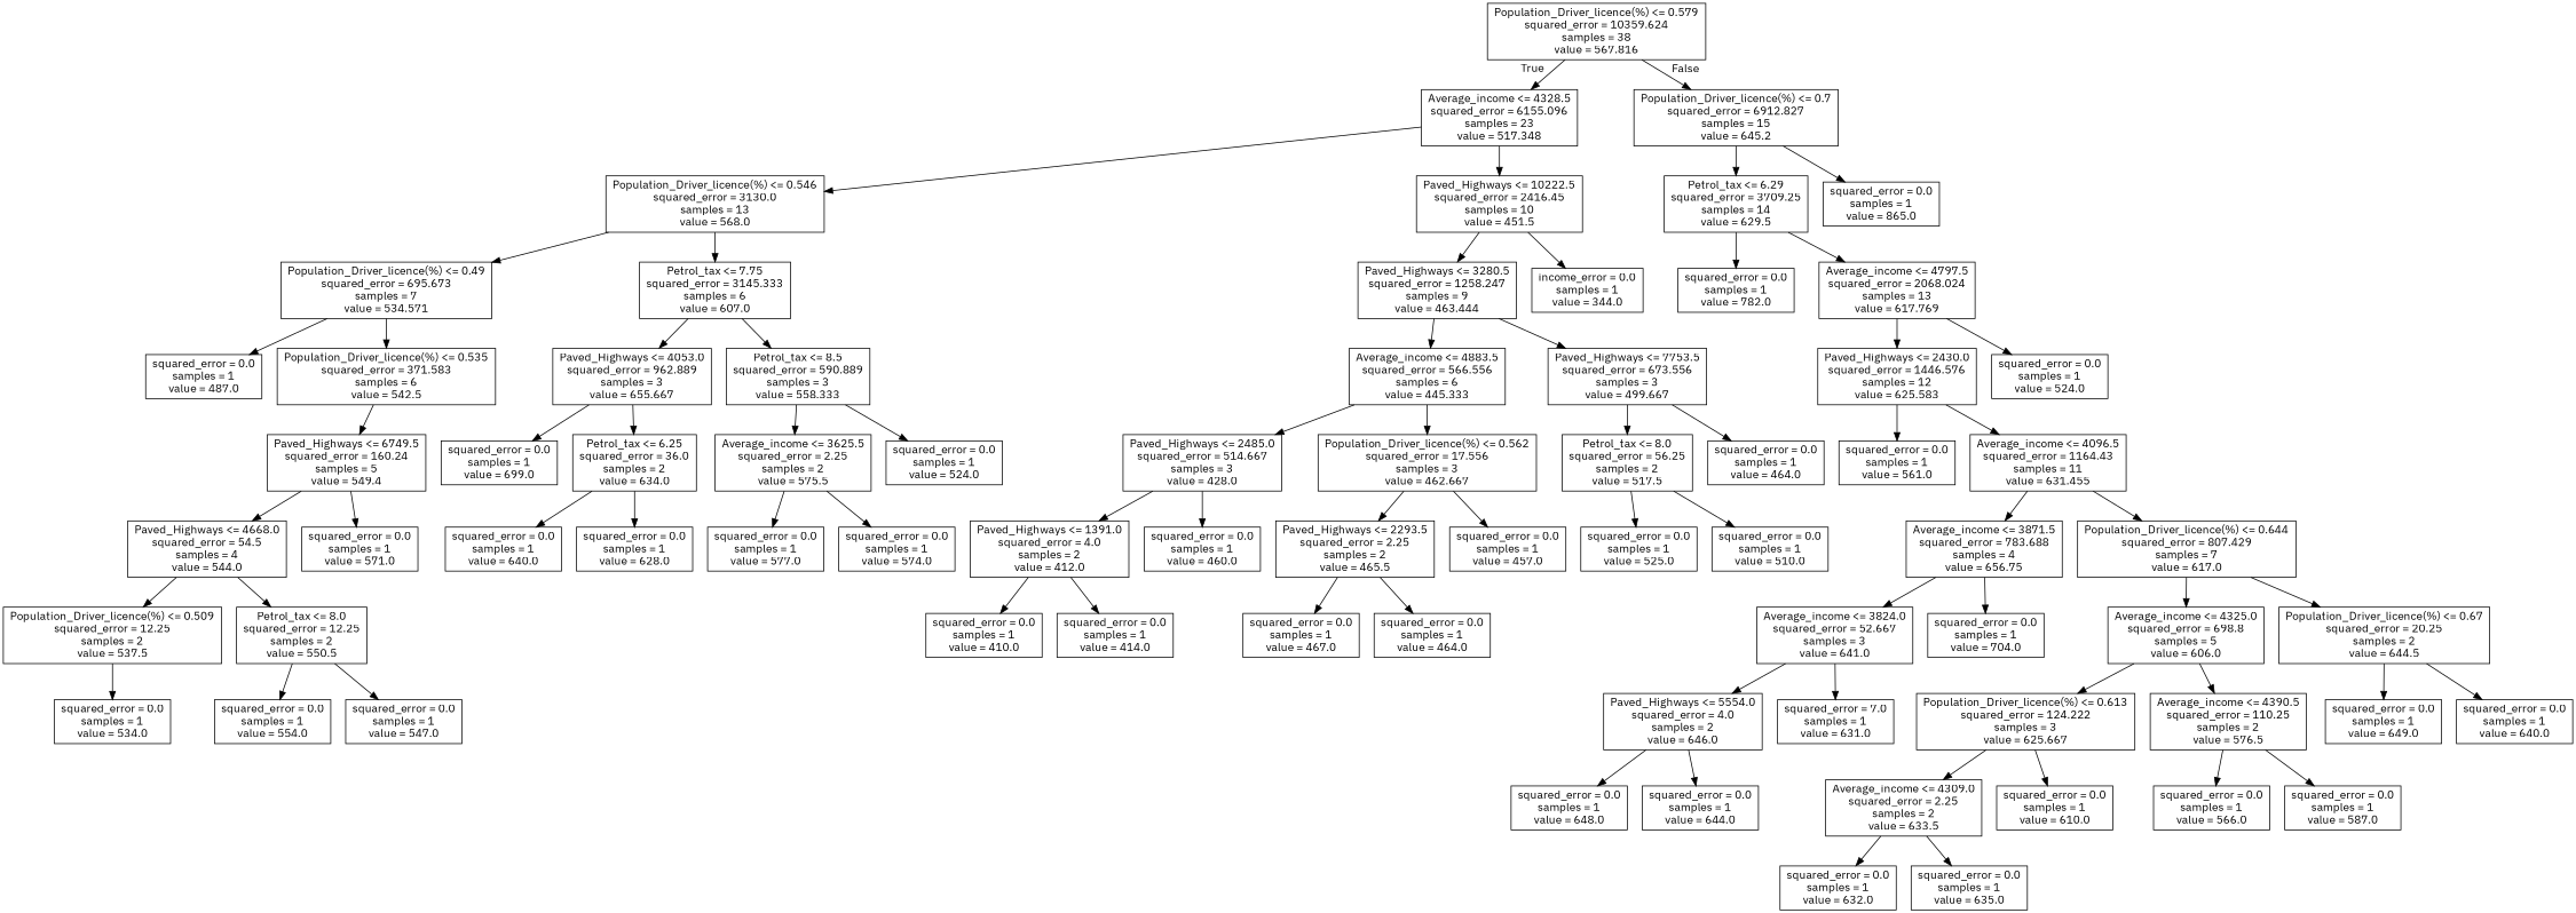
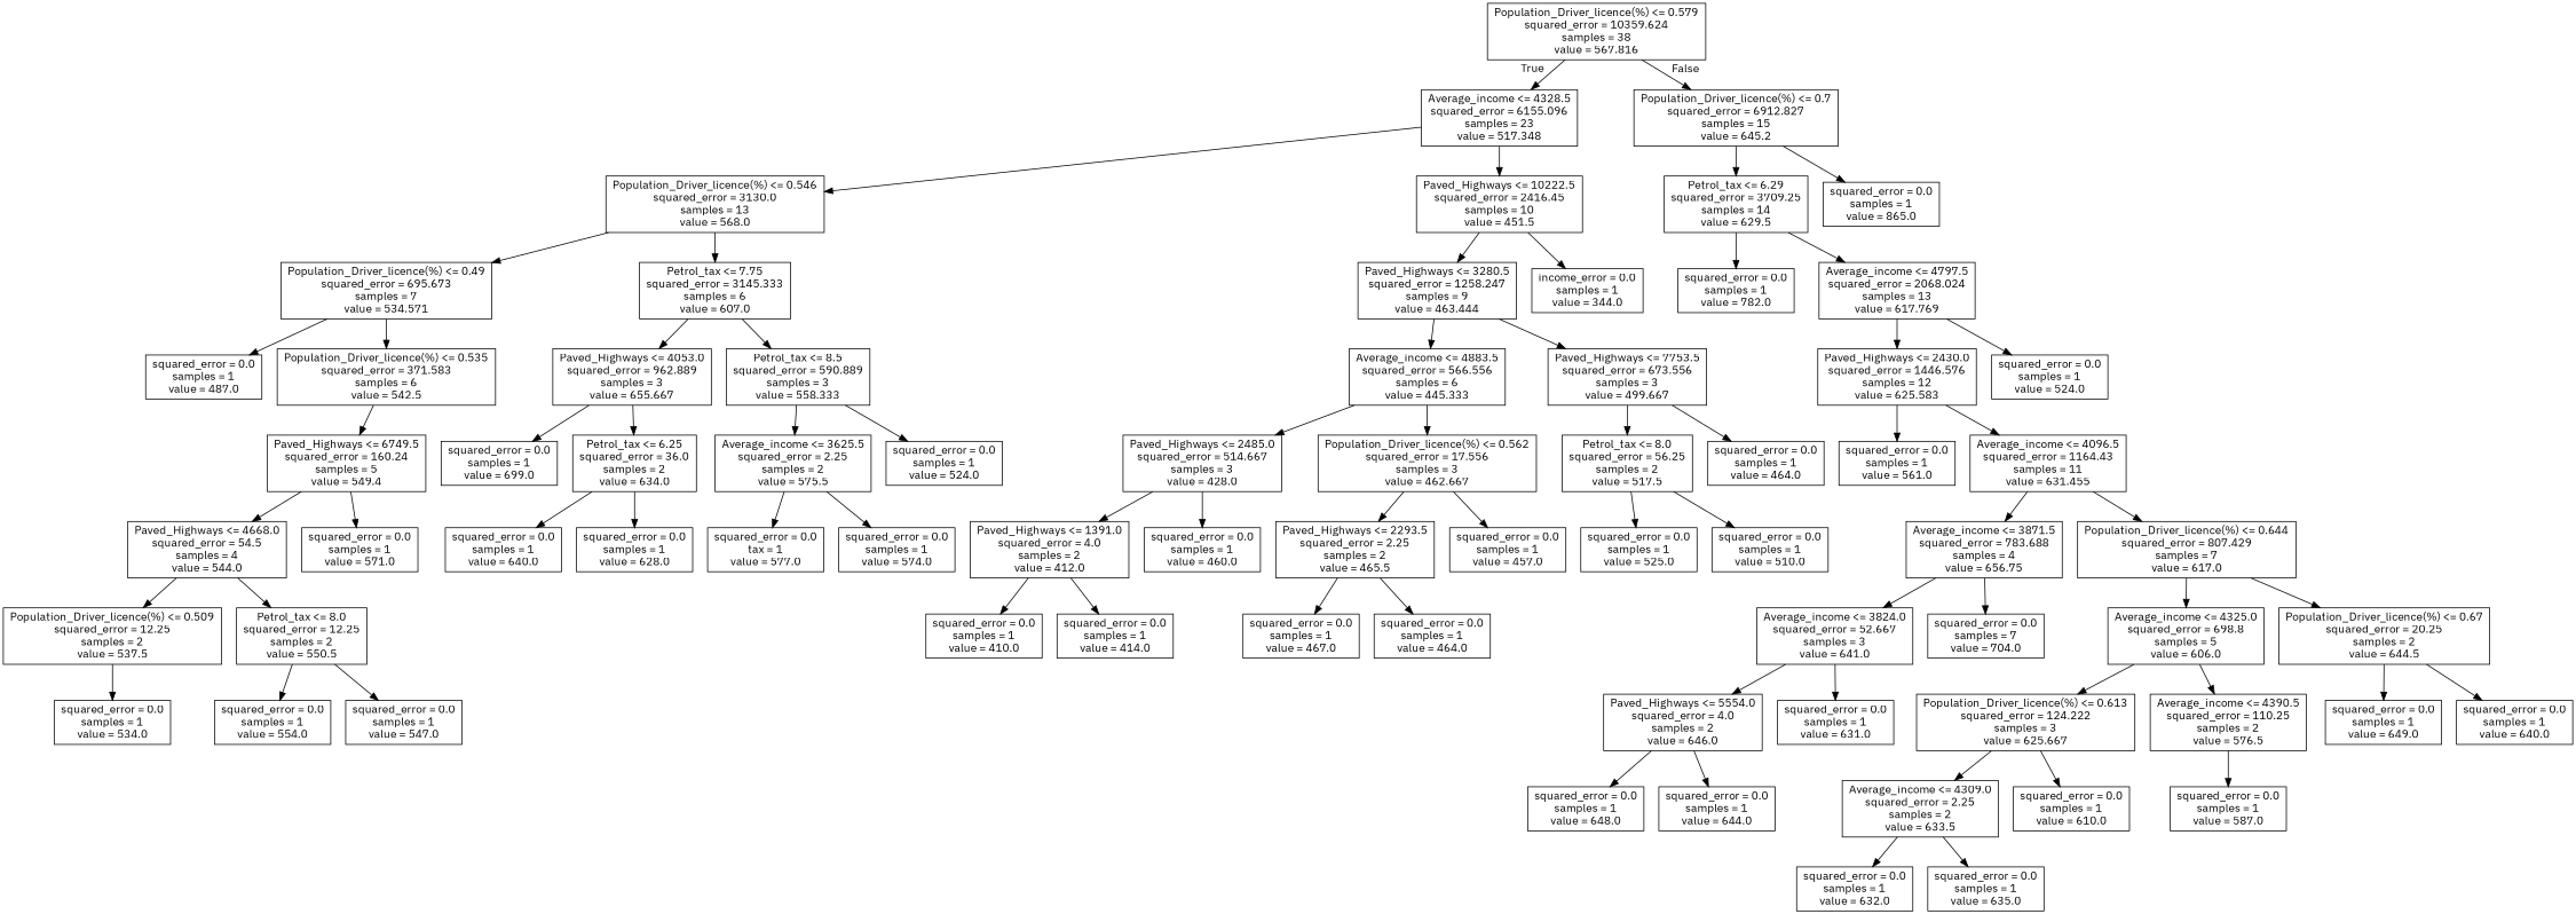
  digraph {
    fontname="IBM Plex Sans"
    node [fontname="IBM Plex Sans" shape=box]
    edge [fontname="IBM Plex Sans"]
    n1 [label="Population_Driver_licence(%) <= 0.579\nsquared_error = 10359.624\nsamples = 38\nvalue = 567.816"]
    n2 [label="Average_income <= 4328.5\nsquared_error = 6155.096\nsamples = 23\nvalue = 517.348"]
    n3 [label="Population_Driver_licence(%) <= 0.7\nsquared_error = 6912.827\nsamples = 15\nvalue = 645.2"]
    n4 [label="Population_Driver_licence(%) <= 0.546\nsquared_error = 3130.0\nsamples = 13\nvalue = 568.0"]
    n5 [label="Paved_Highways <= 10222.5\nsquared_error = 2416.45\nsamples = 10\nvalue = 451.5"]
    n6 [label="Petrol_tax <= 6.29\nsquared_error = 3709.25\nsamples = 14\nvalue = 629.5"]
    n7 [label="squared_error = 0.0\nsamples = 1\nvalue = 865.0"]
    n8 [label="Population_Driver_licence(%) <= 0.49\nsquared_error = 695.673\nsamples = 7\nvalue = 534.571"]
    n9 [label="Petrol_tax <= 7.75\nsquared_error = 3145.333\nsamples = 6\nvalue = 607.0"]
    n10 [label="Paved_Highways <= 3280.5\nsquared_error = 1258.247\nsamples = 9\nvalue = 463.444"]
    n11 [label="income_error = 0.0\nsamples = 1\nvalue = 344.0"]
    n12 [label="squared_error = 0.0\nsamples = 1\nvalue = 487.0"]
    n13 [label="Population_Driver_licence(%) <= 0.535\nsquared_error = 371.583\nsamples = 6\nvalue = 542.5"]
    n14 [label="Paved_Highways <= 4053.0\nsquared_error = 962.889\nsamples = 3\nvalue = 655.667"]
    n15 [label="Petrol_tax <= 8.5\nsquared_error = 590.889\nsamples = 3\nvalue = 558.333"]
    n16 [label="Paved_Highways <= 6749.5\nsquared_error = 160.24\nsamples = 5\nvalue = 549.4"]
    n17 [label="Paved_Highways <= 4668.0\nsquared_error = 54.5\nsamples = 4\nvalue = 544.0"]
    n18 [label="squared_error = 0.0\nsamples = 1\nvalue = 571.0"]
    n19 [label="Population_Driver_licence(%) <= 0.509\nsquared_error = 12.25\nsamples = 2\nvalue = 537.5"]
    n20 [label="Petrol_tax <= 8.0\nsquared_error = 12.25\nsamples = 2\nvalue = 550.5"]
    n21 [label="squared_error = 0.0\nsamples = 1\nvalue = 534.0"]
    n22 [label="squared_error = 0.0\nsamples = 1\nvalue = 554.0"]
    n23 [label="squared_error = 0.0\nsamples = 1\nvalue = 547.0"]
    n24 [label="squared_error = 0.0\nsamples = 1\nvalue = 699.0"]
    n25 [label="Petrol_tax <= 6.25\nsquared_error = 36.0\nsamples = 2\nvalue = 634.0"]
    n26 [label="Average_income <= 3625.5\nsquared_error = 2.25\nsamples = 2\nvalue = 575.5"]
    n27 [label="squared_error = 0.0\nsamples = 1\nvalue = 524.0"]
    n28 [label="squared_error = 0.0\nsamples = 1\nvalue = 640.0"]
    n29 [label="squared_error = 0.0\nsamples = 1\nvalue = 628.0"]
-   n30 [label="squared_error = 0.0\nsamples = 1\nvalue = 577.0"]
+   n30 [label="squared_error = 0.0\ntax = 1\nvalue = 577.0"]
    n31 [label="squared_error = 0.0\nsamples = 1\nvalue = 574.0"]
    n32 [label="Average_income <= 4883.5\nsquared_error = 566.556\nsamples = 6\nvalue = 445.333"]
    n33 [label="Paved_Highways <= 7753.5\nsquared_error = 673.556\nsamples = 3\nvalue = 499.667"]
    n34 [label="Paved_Highways <= 2485.0\nsquared_error = 514.667\nsamples = 3\nvalue = 428.0"]
    n35 [label="Population_Driver_licence(%) <= 0.562\nsquared_error = 17.556\nsamples = 3\nvalue = 462.667"]
    n36 [label="Petrol_tax <= 8.0\nsquared_error = 56.25\nsamples = 2\nvalue = 517.5"]
    n37 [label="squared_error = 0.0\nsamples = 1\nvalue = 464.0"]
    n38 [label="Paved_Highways <= 1391.0\nsquared_error = 4.0\nsamples = 2\nvalue = 412.0"]
    n39 [label="squared_error = 0.0\nsamples = 1\nvalue = 460.0"]
    n40 [label="Paved_Highways <= 2293.5\nsquared_error = 2.25\nsamples = 2\nvalue = 465.5"]
    n41 [label="squared_error = 0.0\nsamples = 1\nvalue = 457.0"]
    n42 [label="squared_error = 0.0\nsamples = 1\nvalue = 410.0"]
    n43 [label="squared_error = 0.0\nsamples = 1\nvalue = 414.0"]
    n44 [label="squared_error = 0.0\nsamples = 1\nvalue = 467.0"]
    n45 [label="squared_error = 0.0\nsamples = 1\nvalue = 464.0"]
    n46 [label="squared_error = 0.0\nsamples = 1\nvalue = 525.0"]
    n47 [label="squared_error = 0.0\nsamples = 1\nvalue = 510.0"]
    n48 [label="squared_error = 0.0\nsamples = 1\nvalue = 782.0"]
    n49 [label="Average_income <= 4797.5\nsquared_error = 2068.024\nsamples = 13\nvalue = 617.769"]
    n50 [label="Paved_Highways <= 2430.0\nsquared_error = 1446.576\nsamples = 12\nvalue = 625.583"]
    n51 [label="squared_error = 0.0\nsamples = 1\nvalue = 524.0"]
    n52 [label="squared_error = 0.0\nsamples = 1\nvalue = 561.0"]
    n53 [label="Average_income <= 4096.5\nsquared_error = 1164.43\nsamples = 11\nvalue = 631.455"]
    n54 [label="Average_income <= 3871.5\nsquared_error = 783.688\nsamples = 4\nvalue = 656.75"]
    n55 [label="Population_Driver_licence(%) <= 0.644\nsquared_error = 807.429\nsamples = 7\nvalue = 617.0"]
    n56 [label="Average_income <= 3824.0\nsquared_error = 52.667\nsamples = 3\nvalue = 641.0"]
-   n57 [label="squared_error = 0.0\nsamples = 1\nvalue = 704.0"]
+   n57 [label="squared_error = 0.0\nsamples = 7\nvalue = 704.0"]
    n58 [label="Average_income <= 4325.0\nsquared_error = 698.8\nsamples = 5\nvalue = 606.0"]
    n59 [label="Population_Driver_licence(%) <= 0.67\nsquared_error = 20.25\nsamples = 2\nvalue = 644.5"]
    n60 [label="Paved_Highways <= 5554.0\nsquared_error = 4.0\nsamples = 2\nvalue = 646.0"]
-   n61 [label="squared_error = 7.0\nsamples = 1\nvalue = 631.0"]
+   n61 [label="squared_error = 0.0\nsamples = 1\nvalue = 631.0"]
    n62 [label="squared_error = 0.0\nsamples = 1\nvalue = 648.0"]
    n63 [label="squared_error = 0.0\nsamples = 1\nvalue = 644.0"]
    n64 [label="Population_Driver_licence(%) <= 0.613\nsquared_error = 124.222\nsamples = 3\nvalue = 625.667"]
    n65 [label="Average_income <= 4390.5\nsquared_error = 110.25\nsamples = 2\nvalue = 576.5"]
    n66 [label="squared_error = 0.0\nsamples = 1\nvalue = 649.0"]
    n67 [label="squared_error = 0.0\nsamples = 1\nvalue = 640.0"]
    n68 [label="Average_income <= 4309.0\nsquared_error = 2.25\nsamples = 2\nvalue = 633.5"]
    n69 [label="squared_error = 0.0\nsamples = 1\nvalue = 610.0"]
-   n70 [label="squared_error = 0.0\nsamples = 1\nvalue = 566.0"]
    n71 [label="squared_error = 0.0\nsamples = 1\nvalue = 587.0"]
    n72 [label="squared_error = 0.0\nsamples = 1\nvalue = 632.0"]
    n73 [label="squared_error = 0.0\nsamples = 1\nvalue = 635.0"]
    n1 -> n2 [headlabel=True labelangle=45 labeldistance=2.5]
    n1 -> n3 [headlabel=False labelangle=-45 labeldistance=2.5]
    n2 -> n4
    n2 -> n5
    n3 -> n6
    n3 -> n7
    n4 -> n8
    n4 -> n9
    n5 -> n10
    n5 -> n11
    n6 -> n48
    n6 -> n49
    n8 -> n12
    n8 -> n13
    n9 -> n14
    n9 -> n15
    n10 -> n32
    n10 -> n33
    n13 -> n16
    n14 -> n24
    n14 -> n25
    n15 -> n26
    n15 -> n27
    n16 -> n17
    n16 -> n18
    n17 -> n19
    n17 -> n20
    n19 -> n21
    n20 -> n22
    n20 -> n23
    n25 -> n28
    n25 -> n29
    n26 -> n30
    n26 -> n31
    n32 -> n34
    n32 -> n35
    n33 -> n36
    n33 -> n37
    n34 -> n38
    n34 -> n39
    n35 -> n40
    n35 -> n41
    n36 -> n46
    n36 -> n47
    n38 -> n42
    n38 -> n43
    n40 -> n44
    n40 -> n45
    n49 -> n50
    n49 -> n51
    n50 -> n52
    n50 -> n53
    n53 -> n54
    n53 -> n55
    n54 -> n56
    n54 -> n57
    n55 -> n58
    n55 -> n59
    n56 -> n60
    n56 -> n61
    n58 -> n64
    n58 -> n65
    n59 -> n66
    n59 -> n67
    n60 -> n62
    n60 -> n63
    n64 -> n68
    n64 -> n69
-   n65 -> n70
    n65 -> n71
    n68 -> n72
    n68 -> n73
  }
